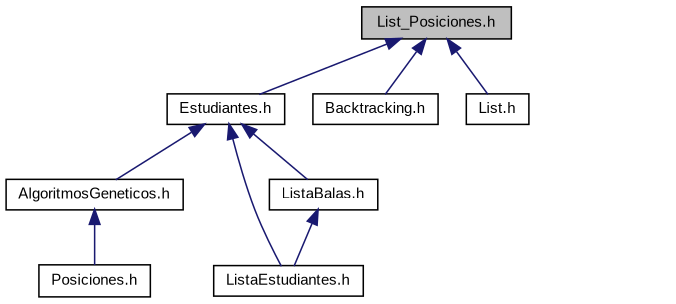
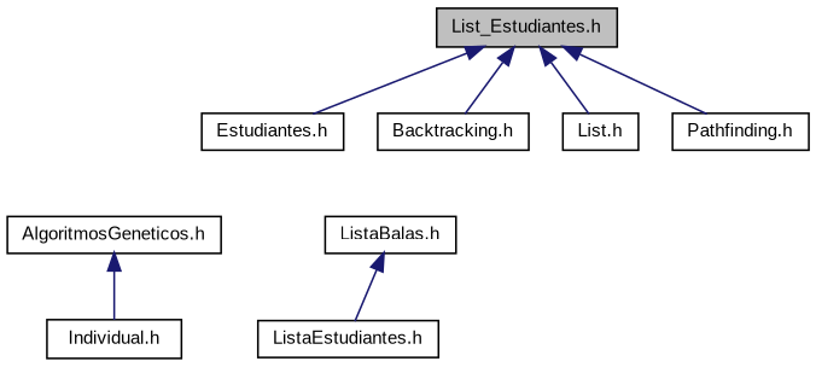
  digraph {
    fontname="Liberation Sans"
    node [color=black fillcolor=white fontname="Liberation Sans" fontsize=10 shape=record style=filled]
    edge [color=midnightblue dir=back fontname="Liberation Sans" fontsize=10 labelfontname=Helvetica labelfontsize=10 style=solid]
-   n1 [fillcolor=grey75 fontcolor=black height=0.2 label="List_Posiciones.h" width=0.4]
+   n1 [fillcolor=grey75 fontcolor=black height=0.2 label="List_Estudiantes.h" width=0.4]
    n2 [height=0.2 label="Estudiantes.h" width=0.4]
    n3 [height=0.2 label="Backtracking.h" width=0.4]
    n4 [height=0.2 label="List.h" width=0.4]
+   n5 [height=0.2 label="Pathfinding.h" width=0.4]
    n6 [height=0.2 label="AlgoritmosGeneticos.h" width=0.4]
    n7 [height=0.2 label="ListaEstudiantes.h" width=0.4]
    n8 [height=0.2 label="ListaBalas.h" width=0.4]
-   n9 [height=0.2 label="Posiciones.h" width=0.4]
+   n9 [height=0.2 label="Individual.h" width=0.4]
    n1 -> n2
    n1 -> n3
    n1 -> n4
-   n2 -> n6
-   n2 -> n7
-   n2 -> n8
+   n1 -> n5
    n6 -> n9
    n8 -> n7
  }
